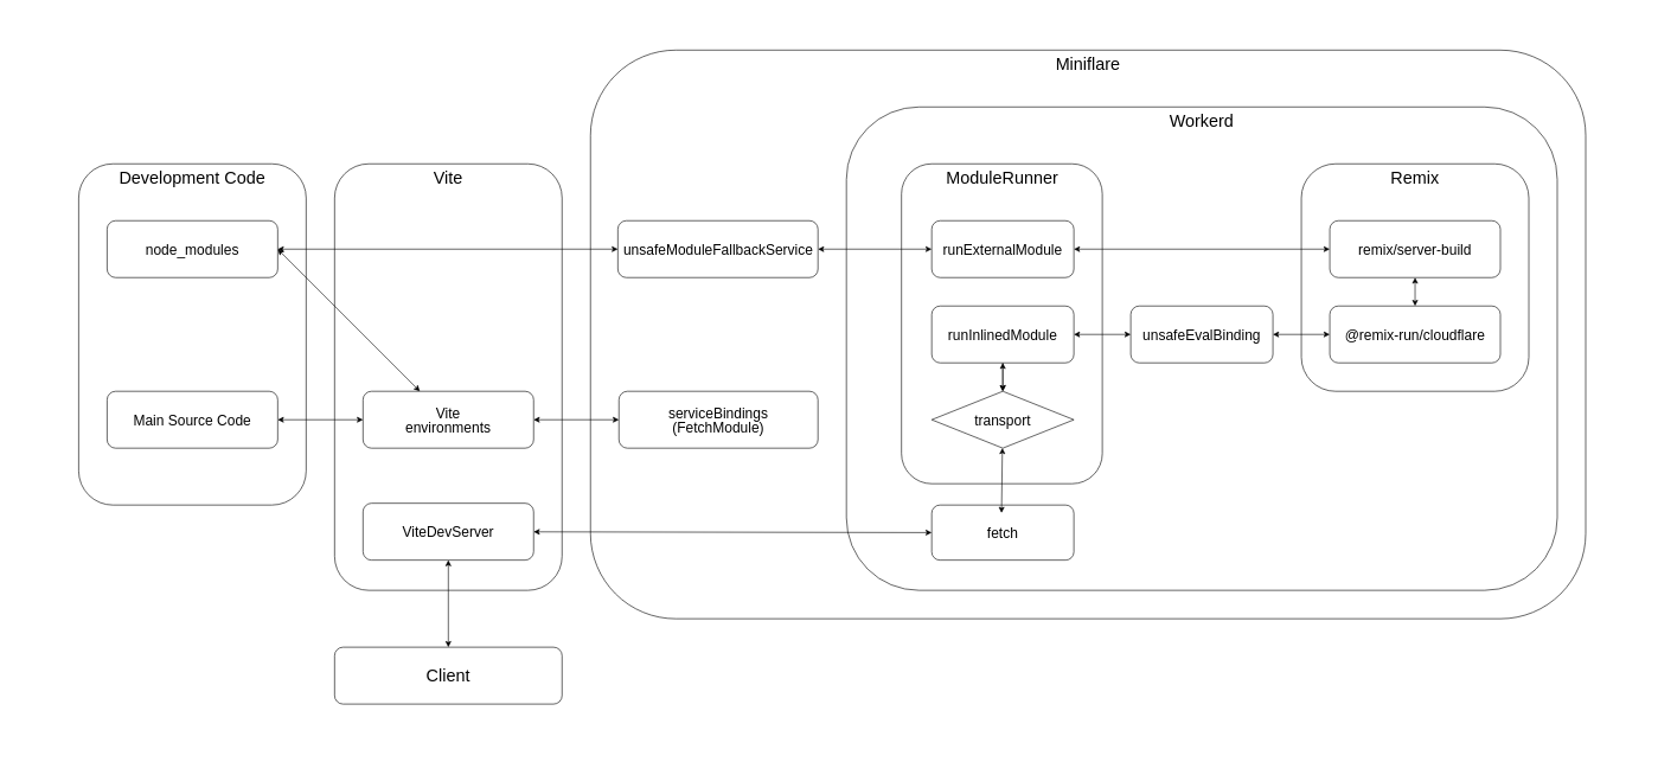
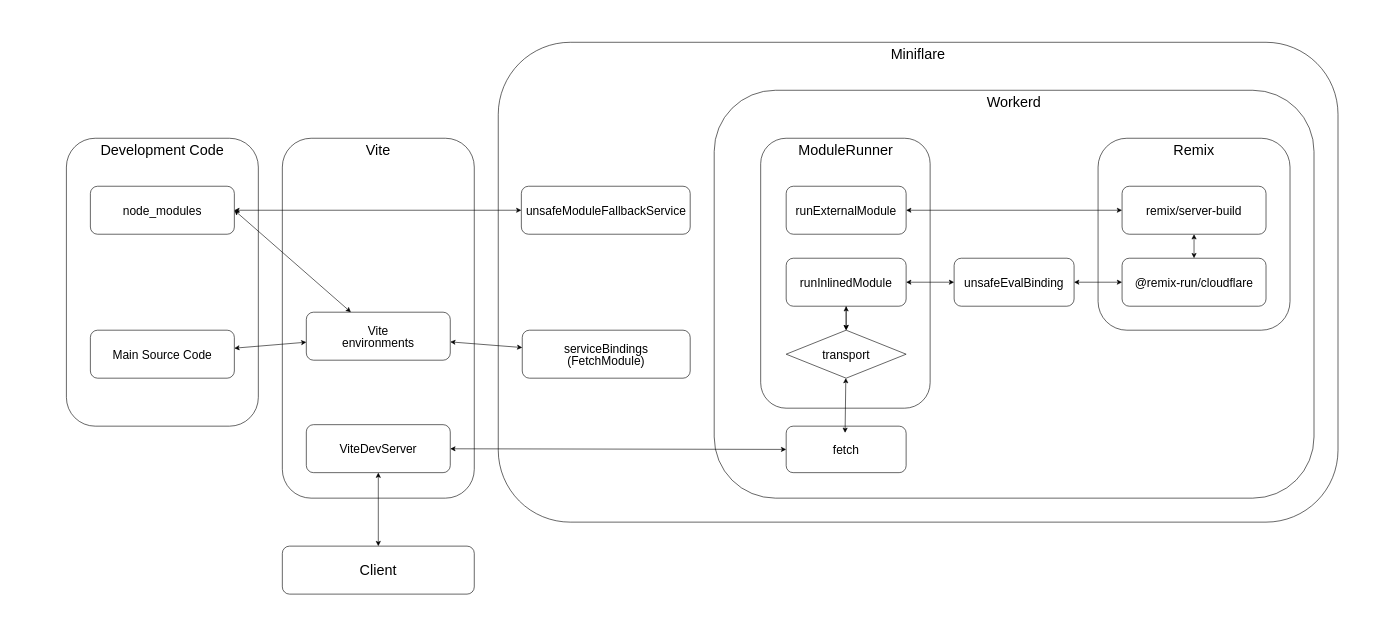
  <mxCell id="0" />
  <mxCell id="1" parent="0" />
  <mxCell id="2" value="" style="rounded=0;whiteSpace=wrap;html=1;fontSize=14;labelBackgroundColor=none;fillColor=none;fontColor=#000000;strokeColor=none;" parent="1" vertex="1"><mxGeometry x="20" y="20" width="2290" height="1030" as="geometry" /></mxCell>
  <mxCell id="3" value="&lt;div style=&quot;text-align: justify;&quot;&gt;&lt;span style=&quot;&quot;&gt;&lt;font style=&quot;font-size: 24px;&quot;&gt;Miniflare&lt;/font&gt;&lt;/span&gt;&lt;/div&gt;" style="rounded=1;whiteSpace=wrap;html=1;align=center;verticalAlign=top;labelBackgroundColor=none;fillColor=none;fontColor=#000000;strokeColor=#000000;" parent="1" vertex="1"><mxGeometry x="830" y="70" width="1400" height="800" as="geometry" /></mxCell>
  <mxCell id="4" value="&lt;font style=&quot;font-size: 24px;&quot;&gt;Workerd&lt;/font&gt;" style="rounded=1;whiteSpace=wrap;html=1;verticalAlign=top;labelBackgroundColor=none;fillColor=none;fontColor=#000000;strokeColor=#000000;" parent="1" vertex="1"><mxGeometry x="1190" y="150" width="1000" height="680" as="geometry" /></mxCell>
  <mxCell id="5" value="&lt;font style=&quot;font-size: 24px;&quot;&gt;Remix&lt;/font&gt;" style="rounded=1;whiteSpace=wrap;html=1;fontFamily=Helvetica;fontSize=20;verticalAlign=top;fillColor=none;strokeColor=#000000;fontColor=#000000;" vertex="1" parent="1"><mxGeometry x="1830" y="230" width="320" height="320" as="geometry" /></mxCell>
  <mxCell id="6" value="Development Code" style="rounded=1;whiteSpace=wrap;html=1;fontSize=24;verticalAlign=top;labelBackgroundColor=none;fillColor=none;fontColor=#000000;strokeColor=#000000;" parent="1" vertex="1"><mxGeometry x="110" y="230" width="320" height="480" as="geometry" /></mxCell>
  <mxCell id="7" value="Vite" style="rounded=1;whiteSpace=wrap;html=1;verticalAlign=top;fontSize=24;labelBackgroundColor=none;fillColor=none;fontColor=#000000;strokeColor=#000000;" parent="1" vertex="1"><mxGeometry x="470" y="230" width="320" height="600" as="geometry" /></mxCell>
  <mxCell id="8" value="&lt;font style=&quot;font-size: 24px;&quot;&gt;ModuleRunner&lt;/font&gt;" style="rounded=1;whiteSpace=wrap;html=1;verticalAlign=top;labelBackgroundColor=none;fillColor=none;fontColor=#000000;strokeColor=#000000;" parent="1" vertex="1"><mxGeometry x="1267.5" y="230" width="282.5" height="450" as="geometry" /></mxCell>
- <mxCell id="9" style="edgeStyle=none;html=1;entryX=0;entryY=0.5;entryDx=0;entryDy=0;strokeColor=#000000;fontFamily=Helvetica;fontSize=20;fontColor=#000000;startArrow=classic;startFill=1;" edge="1" parent="1" source="10" target="36"><mxGeometry relative="1" as="geometry" /></mxCell>
  <mxCell id="10" value="&lt;div style=&quot;font-size: 20px; line-height: 20px;&quot;&gt;unsafeModuleFallbackService&lt;/div&gt;" style="rounded=1;whiteSpace=wrap;html=1;labelBackgroundColor=none;fillColor=none;fontColor=#000000;strokeColor=#000000;fontSize=20;fontFamily=Helvetica;" parent="1" vertex="1"><mxGeometry x="868.5" y="310" width="281.5" height="80" as="geometry" /></mxCell>
  <mxCell id="11" style="edgeStyle=none;html=1;startArrow=classic;startFill=1;fontColor=#000000;labelBackgroundColor=none;fillColor=none;strokeColor=#000000;" parent="1" source="13" target="16" edge="1"><mxGeometry relative="1" as="geometry" /></mxCell>
  <mxCell id="12" style="edgeStyle=none;html=1;entryX=0.491;entryY=0.143;entryDx=0;entryDy=0;entryPerimeter=0;strokeColor=#000000;fontFamily=Helvetica;fontSize=20;fontColor=#000000;startArrow=classic;startFill=1;" edge="1" parent="1" source="13" target="17"><mxGeometry relative="1" as="geometry" /></mxCell>
  <mxCell id="13" value="&lt;div style=&quot;font-size: 20px; line-height: 20px;&quot;&gt;transport&lt;/div&gt;" style="rhombus;whiteSpace=wrap;html=1;labelBackgroundColor=none;fillColor=none;fontColor=#000000;strokeColor=#000000;fontSize=20;fontFamily=Helvetica;" parent="1" vertex="1"><mxGeometry x="1310" y="550" width="200" height="80" as="geometry" /></mxCell>
  <mxCell id="14" value="" style="edgeStyle=none;html=1;fontFamily=Helvetica;fontSize=17;strokeColor=#000000;" edge="1" parent="1" source="16" target="13"><mxGeometry relative="1" as="geometry" /></mxCell>
  <mxCell id="15" style="edgeStyle=none;html=1;entryX=0;entryY=0.5;entryDx=0;entryDy=0;strokeColor=#000000;fontFamily=Helvetica;fontSize=24;fontColor=#000000;startArrow=classic;startFill=1;" edge="1" parent="1" source="16" target="21"><mxGeometry relative="1" as="geometry" /></mxCell>
  <mxCell id="16" value="&lt;div style=&quot;font-size: 20px; line-height: 20px;&quot;&gt;runInlinedModule&lt;/div&gt;" style="rounded=1;whiteSpace=wrap;html=1;labelBackgroundColor=none;fillColor=none;fontColor=#000000;strokeColor=#000000;fontSize=20;fontFamily=Helvetica;" parent="1" vertex="1"><mxGeometry x="1310" y="430" width="200" height="80" as="geometry" /></mxCell>
  <mxCell id="17" value="&lt;font style=&quot;font-size: 20px;&quot;&gt;&lt;span style=&quot;font-size: 20px;&quot;&gt;fetch&lt;/span&gt;&lt;/font&gt;" style="rounded=1;whiteSpace=wrap;html=1;labelBackgroundColor=none;fillColor=none;fontColor=#000000;strokeColor=#000000;fontSize=20;fontFamily=Helvetica;" parent="1" vertex="1"><mxGeometry x="1310" y="710" width="200" height="77.5" as="geometry" /></mxCell>
  <mxCell id="18" style="edgeStyle=none;html=1;startArrow=classic;startFill=1;fontColor=#000000;labelBackgroundColor=none;fillColor=none;strokeColor=#000000;" parent="1" source="19" target="25" edge="1"><mxGeometry relative="1" as="geometry" /></mxCell>
  <mxCell id="19" value="Client" style="rounded=1;whiteSpace=wrap;html=1;verticalAlign=middle;fontSize=24;labelBackgroundColor=none;fillColor=none;fontColor=#000000;strokeColor=#000000;" parent="1" vertex="1"><mxGeometry x="470" y="910" width="320" height="80" as="geometry" /></mxCell>
  <mxCell id="20" style="edgeStyle=none;html=1;strokeColor=#000000;fontFamily=Helvetica;fontSize=24;fontColor=#000000;startArrow=classic;startFill=1;" edge="1" parent="1" source="21" target="34"><mxGeometry relative="1" as="geometry" /></mxCell>
  <mxCell id="21" value="&lt;div style=&quot;font-size: 20px; line-height: 20px;&quot;&gt;unsafeEvalBinding&lt;/div&gt;" style="rounded=1;whiteSpace=wrap;html=1;labelBackgroundColor=none;fillColor=none;fontColor=#000000;strokeColor=#000000;fontSize=20;fontFamily=Helvetica;" parent="1" vertex="1"><mxGeometry x="1590" y="430" width="200" height="80" as="geometry" /></mxCell>
  <mxCell id="22" value="&lt;div style=&quot;font-size: 20px; line-height: 20px;&quot;&gt;&lt;font style=&quot;font-size: 20px;&quot;&gt;serviceBindings&lt;/font&gt;&lt;/div&gt;&lt;div style=&quot;font-size: 20px; line-height: 20px;&quot;&gt;&lt;font style=&quot;font-size: 20px;&quot;&gt;(FetchModule)&lt;/font&gt;&lt;/div&gt;" style="rounded=1;whiteSpace=wrap;html=1;labelBackgroundColor=none;fillColor=none;fontColor=#000000;strokeColor=#000000;fontSize=20;fontFamily=Helvetica;" parent="1" vertex="1"><mxGeometry x="870" y="550" width="280" height="80" as="geometry" /></mxCell>
  <mxCell id="23" value="&lt;div style=&quot;font-size: 20px; line-height: 20px;&quot;&gt;remix/server-build&lt;/div&gt;" style="rounded=1;whiteSpace=wrap;html=1;labelBackgroundColor=none;fillColor=none;fontColor=#000000;strokeColor=#000000;fontSize=20;fontFamily=Helvetica;" parent="1" vertex="1"><mxGeometry x="1870" y="310" width="240" height="80" as="geometry" /></mxCell>
  <mxCell id="24" style="edgeStyle=none;html=1;startArrow=classic;startFill=1;entryX=0;entryY=0.5;entryDx=0;entryDy=0;fontColor=#000000;labelBackgroundColor=none;fillColor=none;strokeColor=#000000;" parent="1" source="25" target="17" edge="1"><mxGeometry relative="1" as="geometry" /></mxCell>
  <mxCell id="25" value="ViteDevServer" style="rounded=1;whiteSpace=wrap;html=1;fontSize=20;labelBackgroundColor=none;fillColor=none;fontColor=#000000;strokeColor=#000000;fontFamily=Helvetica;" parent="1" vertex="1"><mxGeometry x="510" y="707.5" width="240" height="80" as="geometry" /></mxCell>
  <mxCell id="26" value="" style="edgeStyle=none;html=1;fontSize=12;fontColor=#000000;startArrow=classic;startFill=1;labelBackgroundColor=none;fillColor=none;strokeColor=#000000;" parent="1" source="29" target="22" edge="1"><mxGeometry relative="1" as="geometry" /></mxCell>
  <mxCell id="27" style="edgeStyle=none;html=1;fontSize=14;fontColor=#000000;startArrow=classic;startFill=1;labelBackgroundColor=none;fillColor=none;strokeColor=#000000;" parent="1" source="29" target="30" edge="1"><mxGeometry relative="1" as="geometry" /></mxCell>
  <mxCell id="28" style="edgeStyle=none;html=1;entryX=1;entryY=0.5;entryDx=0;entryDy=0;fontSize=14;fontColor=#000000;startArrow=classic;startFill=1;labelBackgroundColor=none;fillColor=none;strokeColor=#000000;" parent="1" source="29" target="32" edge="1"><mxGeometry relative="1" as="geometry" /></mxCell>
- <mxCell id="29" value="&lt;div style=&quot;font-size: 20px; line-height: 20px;&quot;&gt;Vite&lt;/div&gt;&lt;div style=&quot;font-size: 20px; line-height: 20px;&quot;&gt;environments&lt;/div&gt;" style="rounded=1;whiteSpace=wrap;html=1;labelBackgroundColor=none;fillColor=none;fontColor=#000000;strokeColor=#000000;fontSize=20;fontFamily=Helvetica;" parent="1" vertex="1"><mxGeometry x="510" y="550" width="240" height="80" as="geometry" /></mxCell>
+ <mxCell id="29" value="&lt;div style=&quot;font-size: 20px; line-height: 20px;&quot;&gt;Vite&lt;/div&gt;&lt;div style=&quot;font-size: 20px; line-height: 20px;&quot;&gt;environments&lt;/div&gt;" style="rounded=1;whiteSpace=wrap;html=1;labelBackgroundColor=none;fillColor=none;fontColor=#000000;strokeColor=#000000;fontSize=20;fontFamily=Helvetica;" parent="1" vertex="1"><mxGeometry x="510" y="520" width="240" height="80" as="geometry" /></mxCell>
  <mxCell id="30" value="Main Source Code" style="rounded=1;whiteSpace=wrap;html=1;fontSize=20;labelBackgroundColor=none;fillColor=none;fontColor=#000000;strokeColor=#000000;fontFamily=Helvetica;" parent="1" vertex="1"><mxGeometry x="150" y="550" width="240" height="80" as="geometry" /></mxCell>
  <mxCell id="31" style="edgeStyle=none;html=1;entryX=0;entryY=0.5;entryDx=0;entryDy=0;strokeColor=#000000;fontFamily=Helvetica;fontSize=20;fontColor=#000000;startArrow=classic;startFill=1;" edge="1" parent="1" source="32" target="10"><mxGeometry relative="1" as="geometry" /></mxCell>
  <mxCell id="32" value="node_modules" style="rounded=1;whiteSpace=wrap;html=1;fontSize=20;labelBackgroundColor=none;fillColor=none;fontColor=#000000;strokeColor=#000000;fontFamily=Helvetica;" parent="1" vertex="1"><mxGeometry x="150" y="310" width="240" height="80" as="geometry" /></mxCell>
  <mxCell id="33" style="edgeStyle=none;html=1;entryX=0.5;entryY=1;entryDx=0;entryDy=0;strokeColor=#000000;fontFamily=Helvetica;fontSize=20;fontColor=#000000;startArrow=classic;startFill=1;" edge="1" parent="1" source="34" target="23"><mxGeometry relative="1" as="geometry" /></mxCell>
  <mxCell id="34" value="@remix-run/cloudflare" style="rounded=1;whiteSpace=wrap;html=1;fontFamily=Helvetica;fontSize=20;verticalAlign=middle;fillColor=none;fontColor=#000000;strokeColor=#000000;" vertex="1" parent="1"><mxGeometry x="1870" y="430" width="240" height="80" as="geometry" /></mxCell>
  <mxCell id="35" style="edgeStyle=none;html=1;entryX=0;entryY=0.5;entryDx=0;entryDy=0;strokeColor=#000000;fontFamily=Helvetica;fontSize=20;fontColor=#000000;startArrow=classic;startFill=1;" edge="1" parent="1" source="36" target="23"><mxGeometry relative="1" as="geometry" /></mxCell>
  <mxCell id="36" value="&lt;div style=&quot;font-size: 20px; line-height: 20px;&quot;&gt;runExternalModule&lt;/div&gt;" style="rounded=1;whiteSpace=wrap;html=1;labelBackgroundColor=none;fillColor=none;fontColor=#000000;strokeColor=#000000;fontSize=20;fontFamily=Helvetica;" vertex="1" parent="1"><mxGeometry x="1310" y="310" width="200" height="80" as="geometry" /></mxCell>
